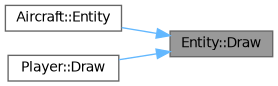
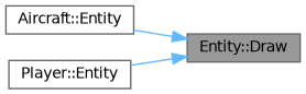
  digraph {
    rankdir=RL
    node [color=grey40 fillcolor=white fontname=Helvetica fontsize=10 shape=box style=filled]
    edge [color=steelblue1 dir=back fontname=Helvetica fontsize=10 labelfontname=Helvetica labelfontsize=10 style=solid]
    n1 [color=gray40 fillcolor=grey60 fontcolor=black height=0.2 label="Entity::Draw" width=0.4]
    n2 [height=0.2 label="Aircraft::Entity" width=0.4]
-   n3 [height=0.2 label="Player::Draw" width=0.4]
+   n3 [height=0.2 label="Player::Entity" width=0.4]
    n1 -> n2
    n1 -> n3
  }
